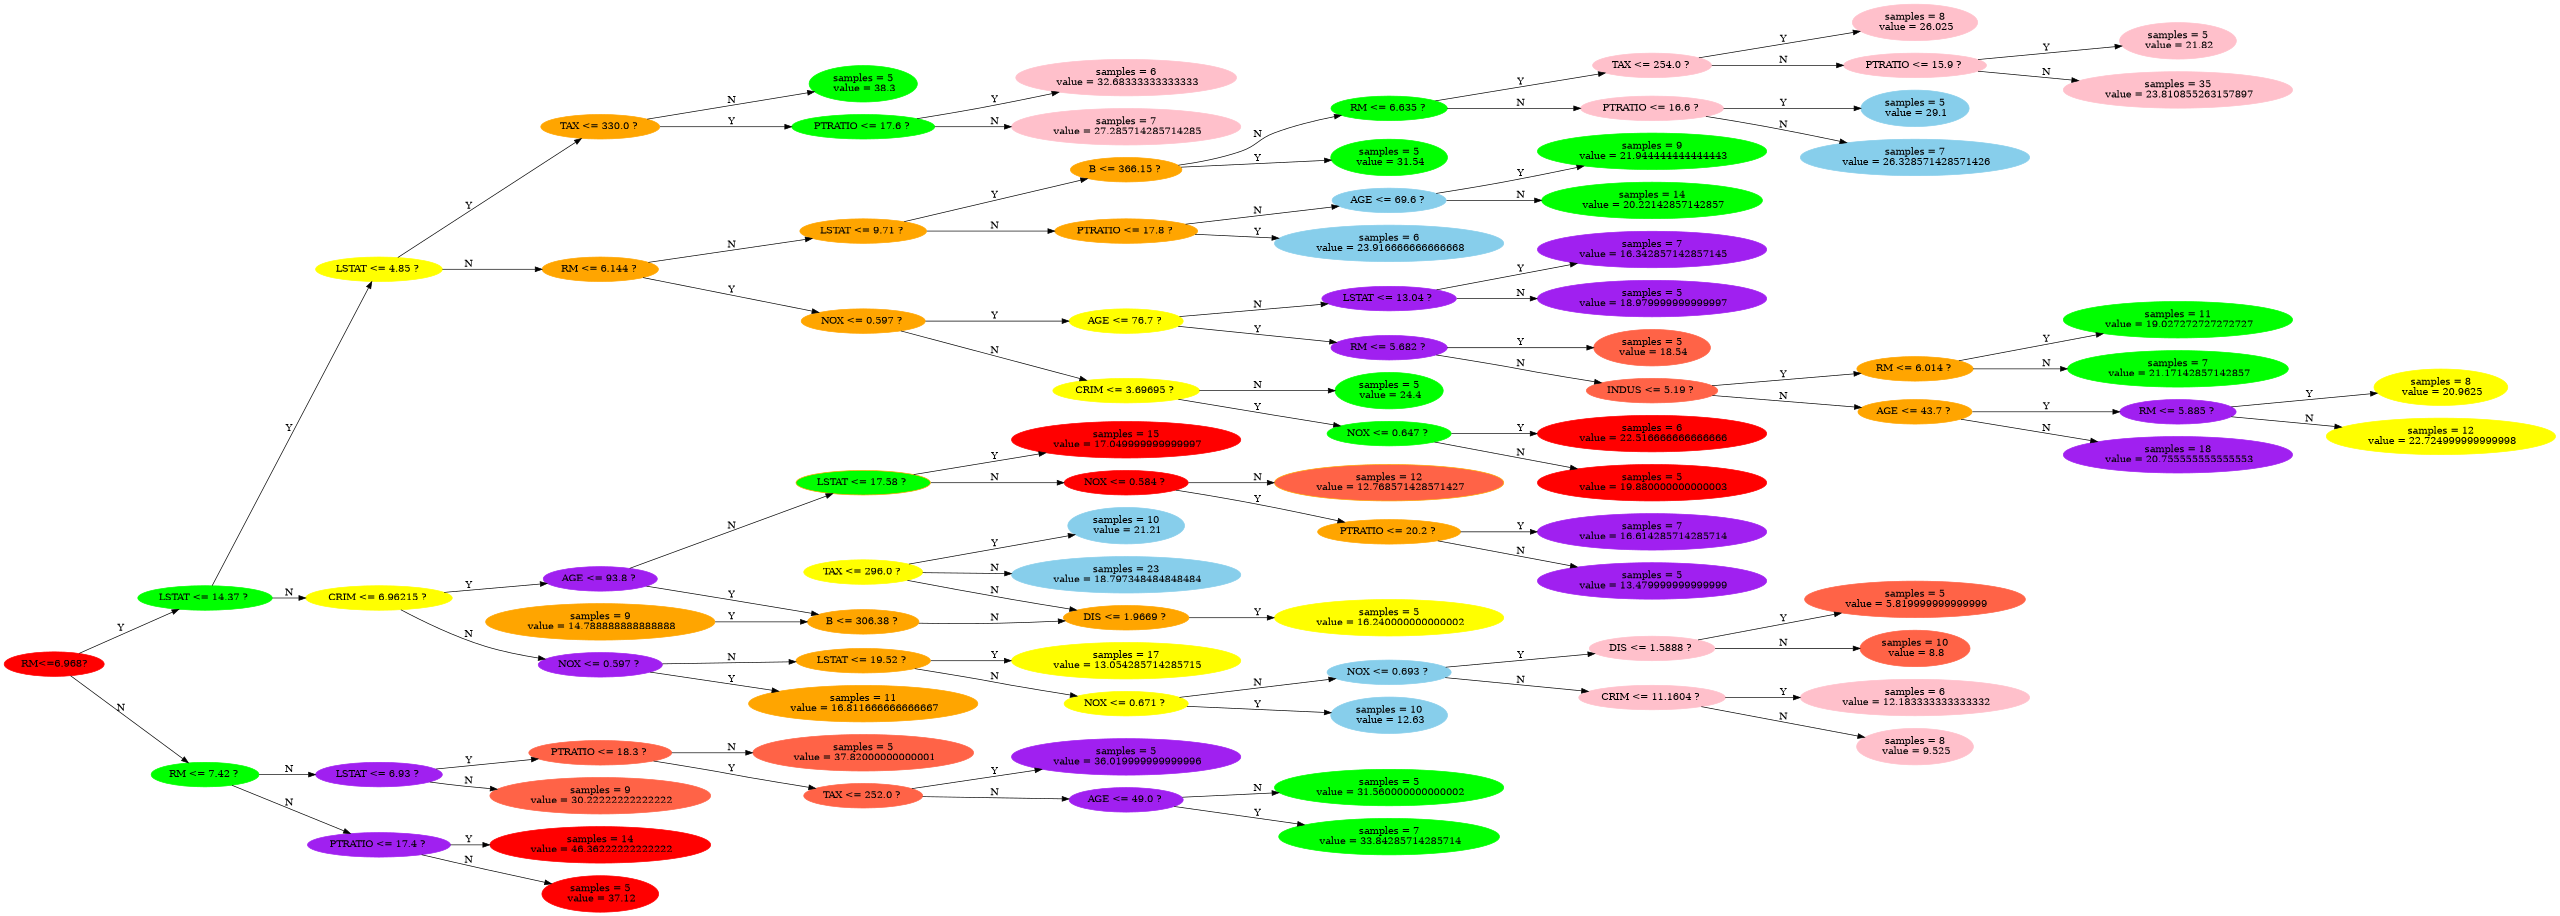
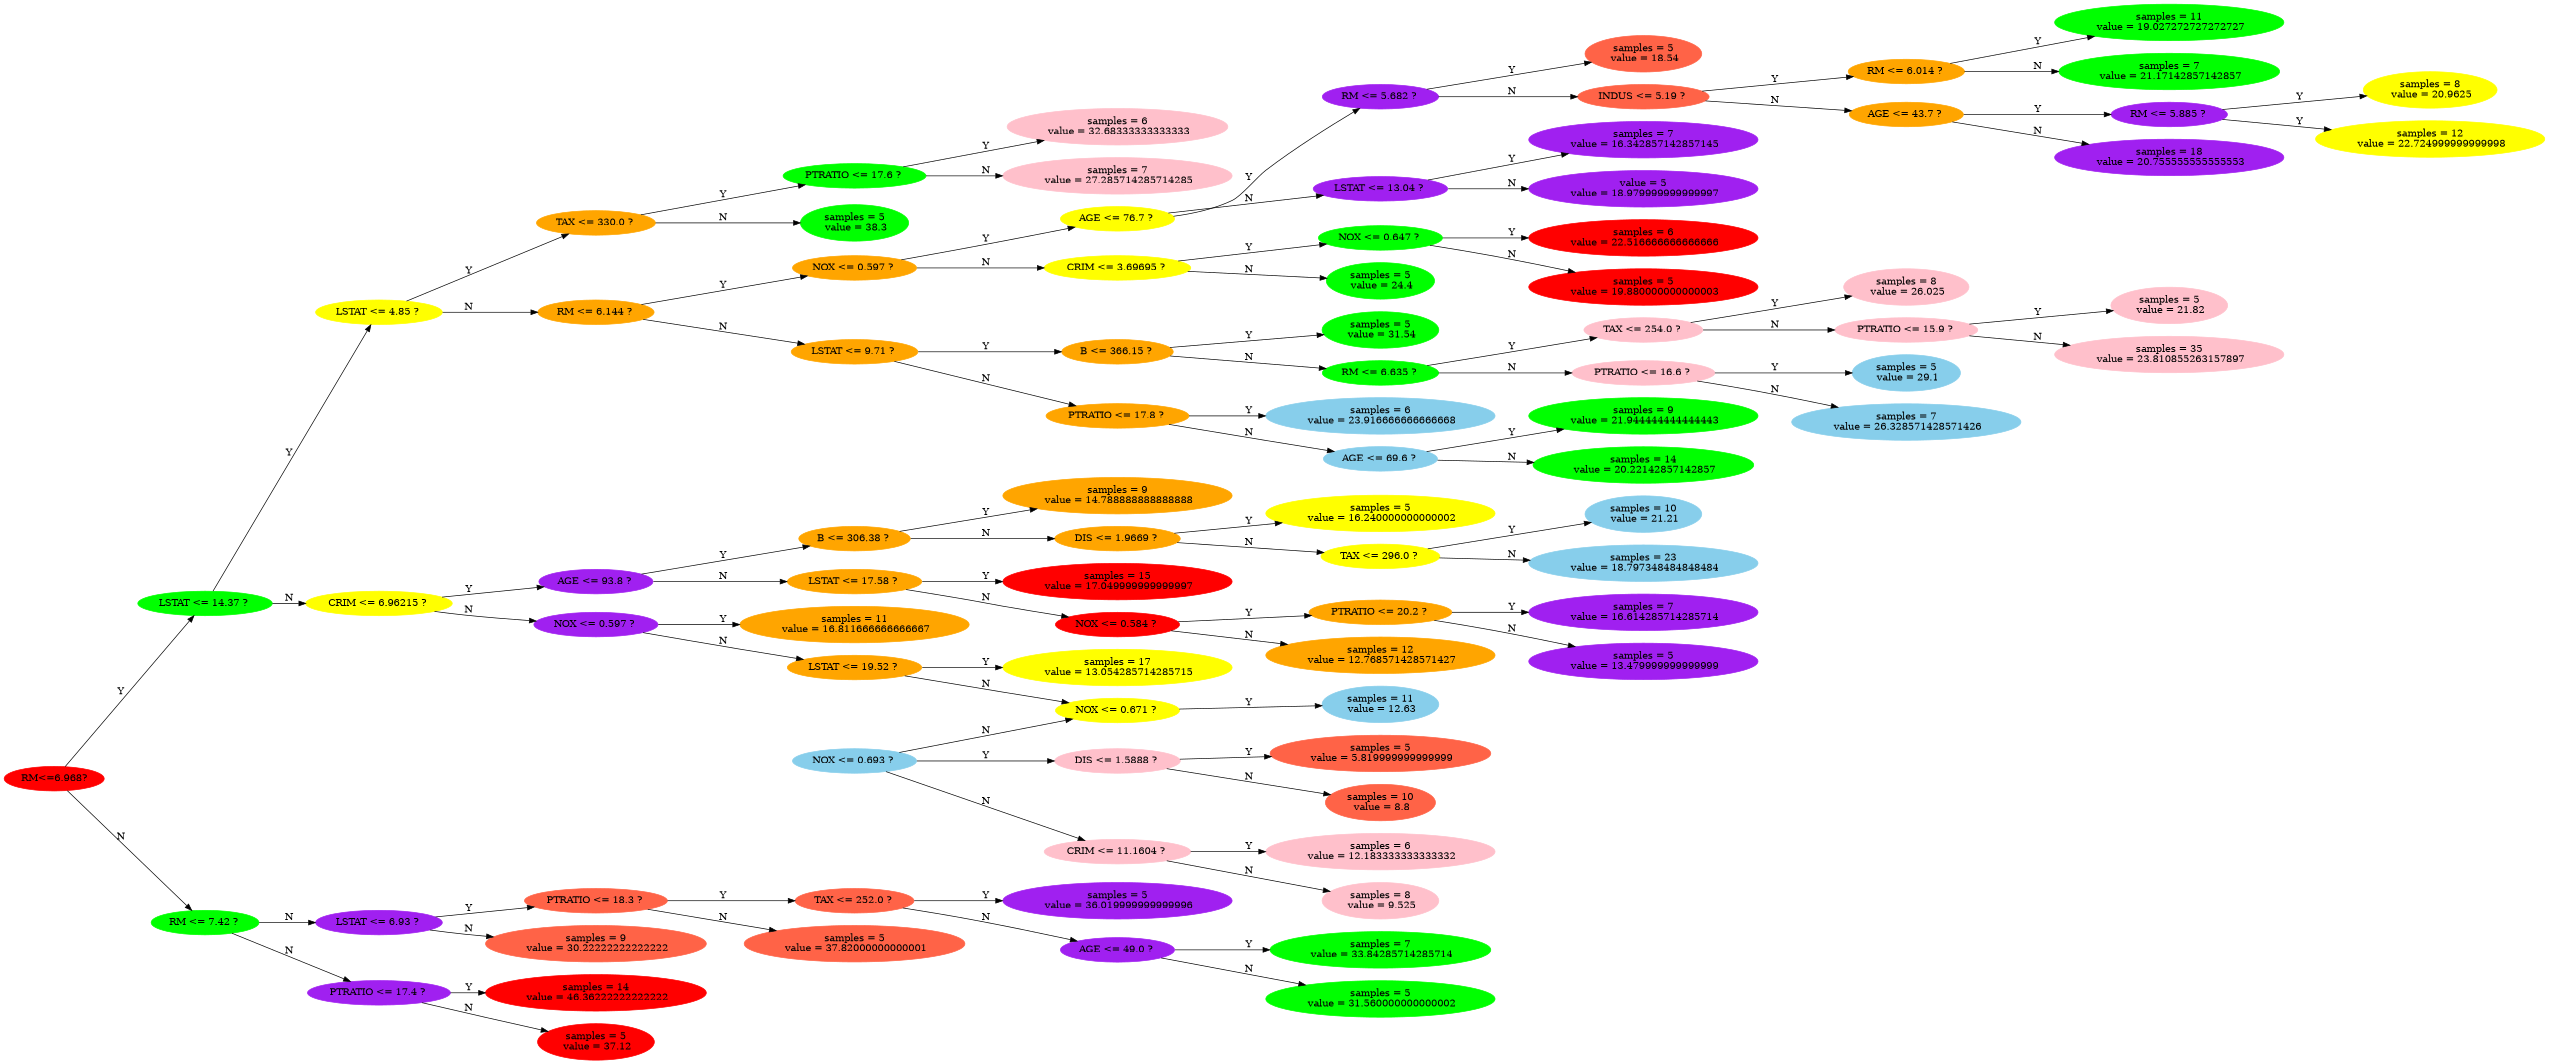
  digraph {
    rankdir=LR
    node [color=orange style=filled]
    n1 [color=red label="RM<=6.968?"]
    n2 [color=green label="LSTAT <= 14.37 ? "]
    n3 [color=green label="RM <= 7.42 ? "]
    n4 [color=yellow label="LSTAT <= 4.85 ? "]
    n5 [color=yellow label="CRIM <= 6.96215 ? "]
    n6 [color=purple label="LSTAT <= 6.93 ? "]
    n7 [color=purple label="PTRATIO <= 17.4 ? "]
    n8 [label="TAX <= 330.0 ? "]
    n9 [label="RM <= 6.144 ? "]
    n10 [color=purple label="AGE <= 93.8 ? "]
    n11 [color=purple label="NOX <= 0.597 ? "]
    n12 [color=green label="PTRATIO <= 17.6 ? "]
    n13 [color=green label="samples = 5\n value = 38.3"]
    n14 [label="NOX <= 0.597 ? "]
    n15 [label="LSTAT <= 9.71 ? "]
    n16 [color=pink label="samples = 6\n value = 32.68333333333333"]
    n17 [color=pink label="samples = 7\n value = 27.285714285714285"]
    n18 [color=yellow label="AGE <= 76.7 ? "]
    n19 [color=yellow label="CRIM <= 3.69695 ? "]
    n20 [label="B <= 366.15 ? "]
    n21 [label="PTRATIO <= 17.8 ? "]
    n22 [color=purple label="RM <= 5.682 ? "]
    n23 [color=purple label="LSTAT <= 13.04 ? "]
    n24 [color=green label="NOX <= 0.647 ? "]
    n25 [color=green label="samples = 5\n value = 24.4"]
    n26 [color=tomato label="samples = 5\n value = 18.54"]
    n27 [color=tomato label="INDUS <= 5.19 ? "]
    n28 [color=purple label="samples = 7\n value = 16.342857142857145"]
-   n29 [color=purple label="samples = 5\n value = 18.979999999999997"]
+   n29 [color=purple label="value = 5\n value = 18.979999999999997"]
    n30 [label="RM <= 6.014 ? "]
    n31 [label="AGE <= 43.7 ? "]
    n32 [color=green label="samples = 11\n value = 19.027272727272727"]
    n33 [color=green label="samples = 7\n value = 21.17142857142857"]
    n34 [color=purple label="RM <= 5.885 ? "]
    n35 [color=purple label="samples = 18\n value = 20.755555555555553"]
    n36 [color=yellow label="samples = 8\n value = 20.9625"]
    n37 [color=yellow label="samples = 12\n value = 22.724999999999998"]
    n38 [color=red label="samples = 6\n value = 22.516666666666666"]
    n39 [color=red label="samples = 5\n value = 19.880000000000003"]
    n40 [color=green label="samples = 5\n value = 31.54"]
    n41 [color=green label="RM <= 6.635 ? "]
    n42 [color=skyblue label="samples = 6\n value = 23.916666666666668"]
    n43 [color=skyblue label="AGE <= 69.6 ? "]
    n44 [color=pink label="TAX <= 254.0 ? "]
    n45 [color=pink label="PTRATIO <= 16.6 ? "]
    n46 [color=pink label="samples = 8\n value = 26.025"]
    n47 [color=pink label="PTRATIO <= 15.9 ? "]
    n48 [color=skyblue label="samples = 5\n value = 29.1"]
    n49 [color=skyblue label="samples = 7\n value = 26.328571428571426"]
    n50 [color=pink label="samples = 5\n value = 21.82"]
    n51 [color=pink label="samples = 35\n value = 23.810855263157897"]
    n52 [color=green label="samples = 9\n value = 21.944444444444443"]
    n53 [color=green label="samples = 14\n value = 20.22142857142857"]
    n54 [label="B <= 306.38 ? "]
-   n55 [label="LSTAT <= 17.58 ? " fillcolor=green]
+   n55 [label="LSTAT <= 17.58 ? "]
    n56 [label="samples = 11\n value = 16.811666666666667"]
    n57 [label="LSTAT <= 19.52 ? "]
    n58 [label="samples = 9\n value = 14.788888888888888"]
    n59 [label="DIS <= 1.9669 ? "]
    n60 [color=red label="samples = 15\n value = 17.049999999999997"]
    n61 [color=red label="NOX <= 0.584 ? "]
    n62 [color=yellow label="samples = 5\n value = 16.240000000000002"]
    n63 [color=yellow label="TAX <= 296.0 ? "]
    n64 [color=skyblue label="samples = 10\n value = 21.21"]
    n65 [color=skyblue label="samples = 23\n value = 18.797348484848484"]
    n66 [label="PTRATIO <= 20.2 ? "]
-   n67 [label="samples = 12\n value = 12.768571428571427" fillcolor=tomato]
+   n67 [label="samples = 12\n value = 12.768571428571427"]
    n68 [color=purple label="samples = 7\n value = 16.614285714285714"]
    n69 [color=purple label="samples = 5\n value = 13.479999999999999"]
    n70 [color=yellow label="samples = 17\n value = 13.054285714285715"]
    n71 [color=yellow label="NOX <= 0.671 ? "]
-   n72 [color=skyblue label="samples = 10\n value = 12.63"]
+   n72 [color=skyblue label="samples = 11\n value = 12.63"]
    n73 [color=skyblue label="NOX <= 0.693 ? "]
    n74 [color=pink label="DIS <= 1.5888 ? "]
    n75 [color=pink label="CRIM <= 11.1604 ? "]
    n76 [color=tomato label="samples = 5\n value = 5.819999999999999"]
    n77 [color=tomato label="samples = 10\n value = 8.8"]
    n78 [color=pink label="samples = 6\n value = 12.183333333333332"]
    n79 [color=pink label="samples = 8\n value = 9.525"]
    n80 [color=tomato label="PTRATIO <= 18.3 ? "]
    n81 [color=tomato label="samples = 9\n value = 30.22222222222222"]
    n82 [color=red label="samples = 14\n value = 46.36222222222222"]
    n83 [color=red label="samples = 5\n value = 37.12"]
    n84 [color=tomato label="TAX <= 252.0 ? "]
    n85 [color=tomato label="samples = 5\n value = 37.82000000000001"]
    n86 [color=purple label="samples = 5\n value = 36.019999999999996"]
    n87 [color=purple label="AGE <= 49.0 ? "]
    n88 [color=green label="samples = 7\n value = 33.84285714285714"]
    n89 [color=green label="samples = 5\n value = 31.560000000000002"]
    n1 -> n2 [label=Y]
    n1 -> n3 [label=N]
    n2 -> n4 [label=Y]
    n2 -> n5 [label=N]
    n3 -> n6 [label=N]
    n3 -> n7 [label=N]
    n4 -> n8 [label=Y]
    n4 -> n9 [label=N]
    n5 -> n10 [label=Y]
    n5 -> n11 [label=N]
    n6 -> n80 [label=Y]
    n6 -> n81 [label=N]
    n7 -> n82 [label=Y]
    n7 -> n83 [label=N]
    n8 -> n12 [label=Y]
    n8 -> n13 [label=N]
    n9 -> n14 [label=Y]
    n9 -> n15 [label=N]
    n10 -> n54 [label=Y]
    n10 -> n55 [label=N]
    n11 -> n56 [label=Y]
    n11 -> n57 [label=N]
    n12 -> n16 [label=Y]
    n12 -> n17 [label=N]
    n14 -> n18 [label=Y]
    n14 -> n19 [label=N]
    n15 -> n20 [label=Y]
    n15 -> n21 [label=N]
    n18 -> n22 [label=Y]
    n18 -> n23 [label=N]
    n19 -> n24 [label=Y]
    n19 -> n25 [label=N]
    n20 -> n40 [label=Y]
    n20 -> n41 [label=N]
    n21 -> n42 [label=Y]
    n21 -> n43 [label=N]
    n22 -> n26 [label=Y]
    n22 -> n27 [label=N]
    n23 -> n28 [label=Y]
    n23 -> n29 [label=N]
    n24 -> n38 [label=Y]
    n24 -> n39 [label=N]
    n27 -> n30 [label=Y]
    n27 -> n31 [label=N]
    n30 -> n32 [label=Y]
    n30 -> n33 [label=N]
    n31 -> n34 [label=Y]
    n31 -> n35 [label=N]
    n34 -> n36 [label=Y]
-   n34 -> n37 [label=N]
+   n34 -> n37 [label=Y]
    n41 -> n44 [label=Y]
    n41 -> n45 [label=N]
    n43 -> n52 [label=Y]
    n43 -> n53 [label=N]
    n44 -> n46 [label=Y]
    n44 -> n47 [label=N]
    n45 -> n48 [label=Y]
    n45 -> n49 [label=N]
    n47 -> n50 [label=Y]
    n47 -> n51 [label=N]
-   n58 -> n54 [label=Y]
+   n54 -> n58 [label=Y]
    n54 -> n59 [label=N]
    n55 -> n60 [label=Y]
    n55 -> n61 [label=N]
    n57 -> n70 [label=Y]
    n57 -> n71 [label=N]
    n59 -> n62 [label=Y]
-   n63 -> n59 [label=N]
+   n59 -> n63 [label=N]
    n61 -> n66 [label=Y]
    n61 -> n67 [label=N]
    n63 -> n64 [label=Y]
    n63 -> n65 [label=N]
    n66 -> n68 [label=Y]
    n66 -> n69 [label=N]
    n71 -> n72 [label=Y]
-   n71 -> n73 [label=N]
+   n73 -> n71 [label=N]
    n73 -> n74 [label=Y]
    n73 -> n75 [label=N]
    n74 -> n76 [label=Y]
    n74 -> n77 [label=N]
    n75 -> n78 [label=Y]
    n75 -> n79 [label=N]
    n80 -> n84 [label=Y]
    n80 -> n85 [label=N]
    n84 -> n86 [label=Y]
    n84 -> n87 [label=N]
    n87 -> n88 [label=Y]
    n87 -> n89 [label=N]
  }
